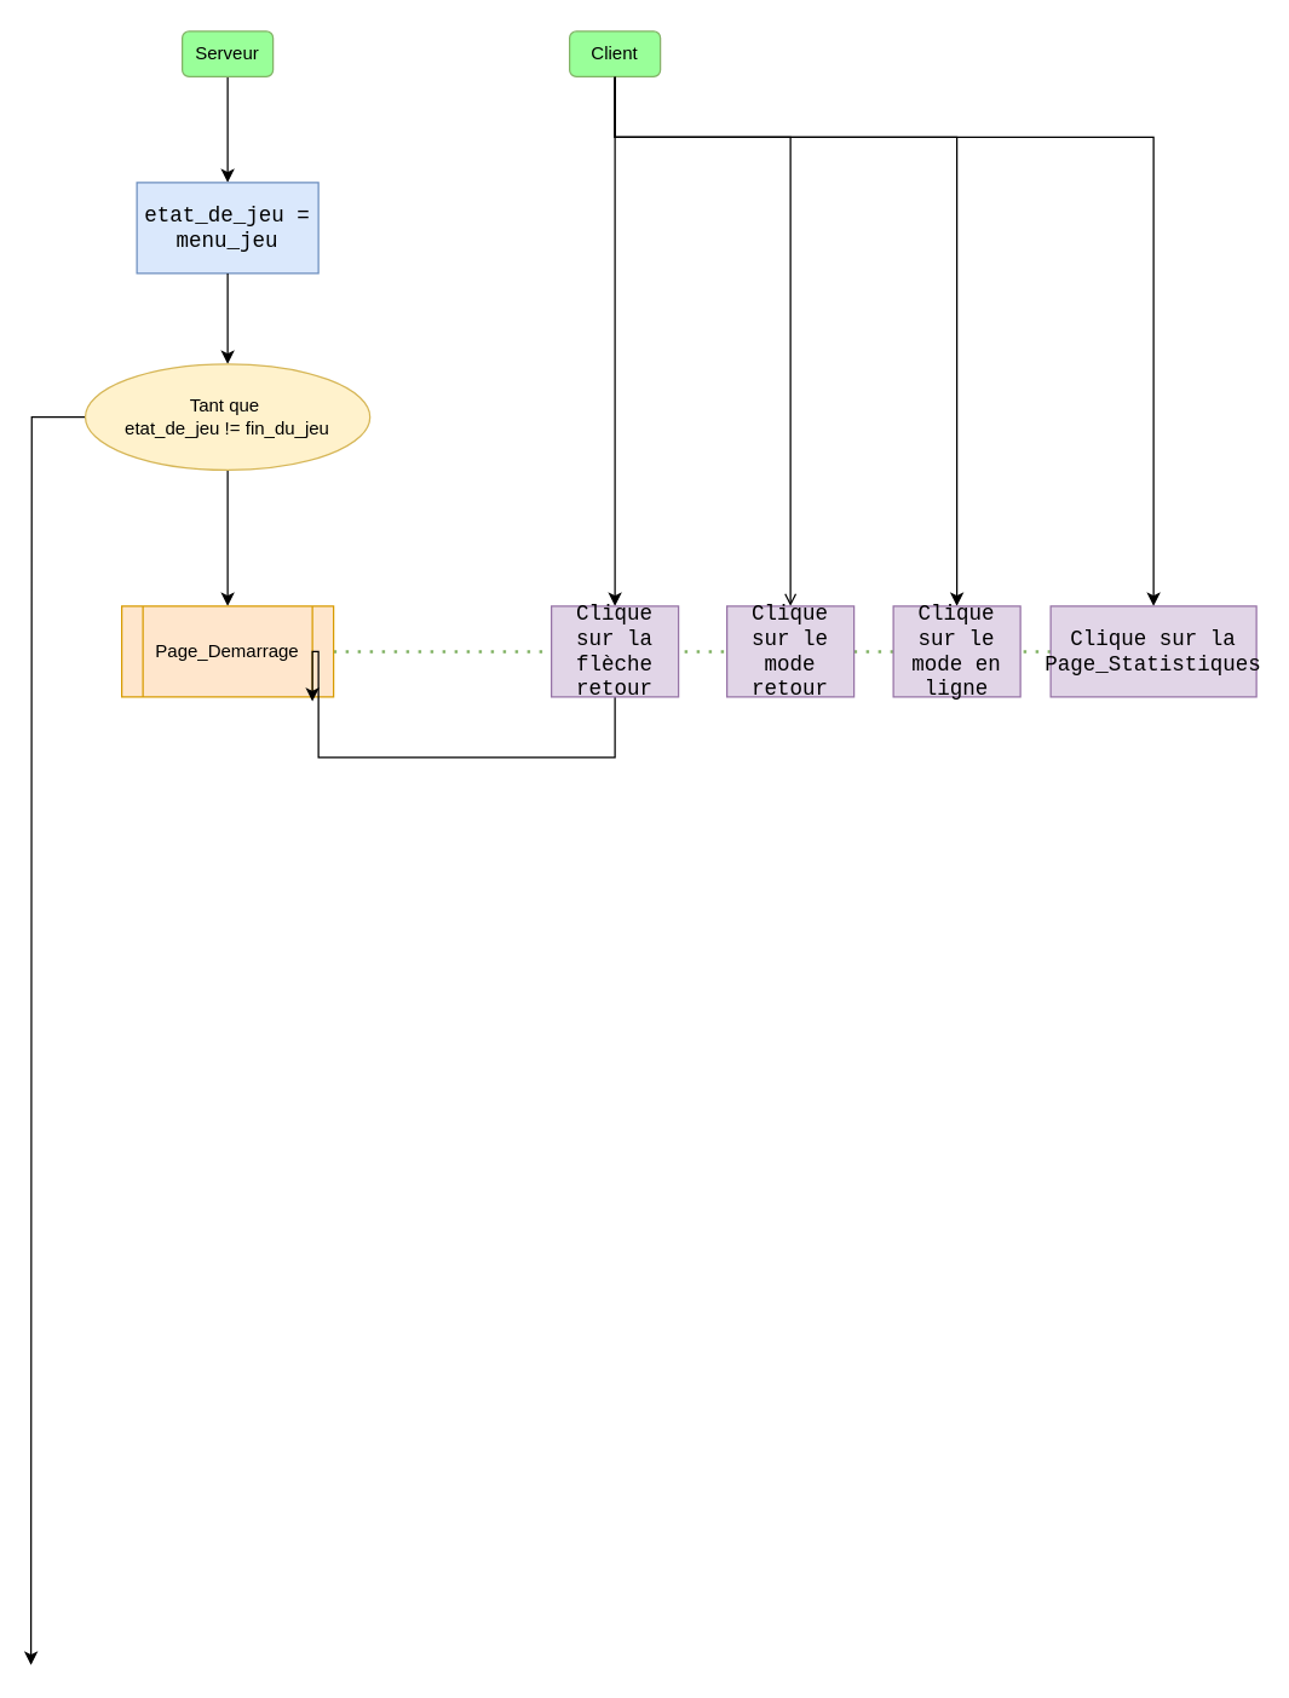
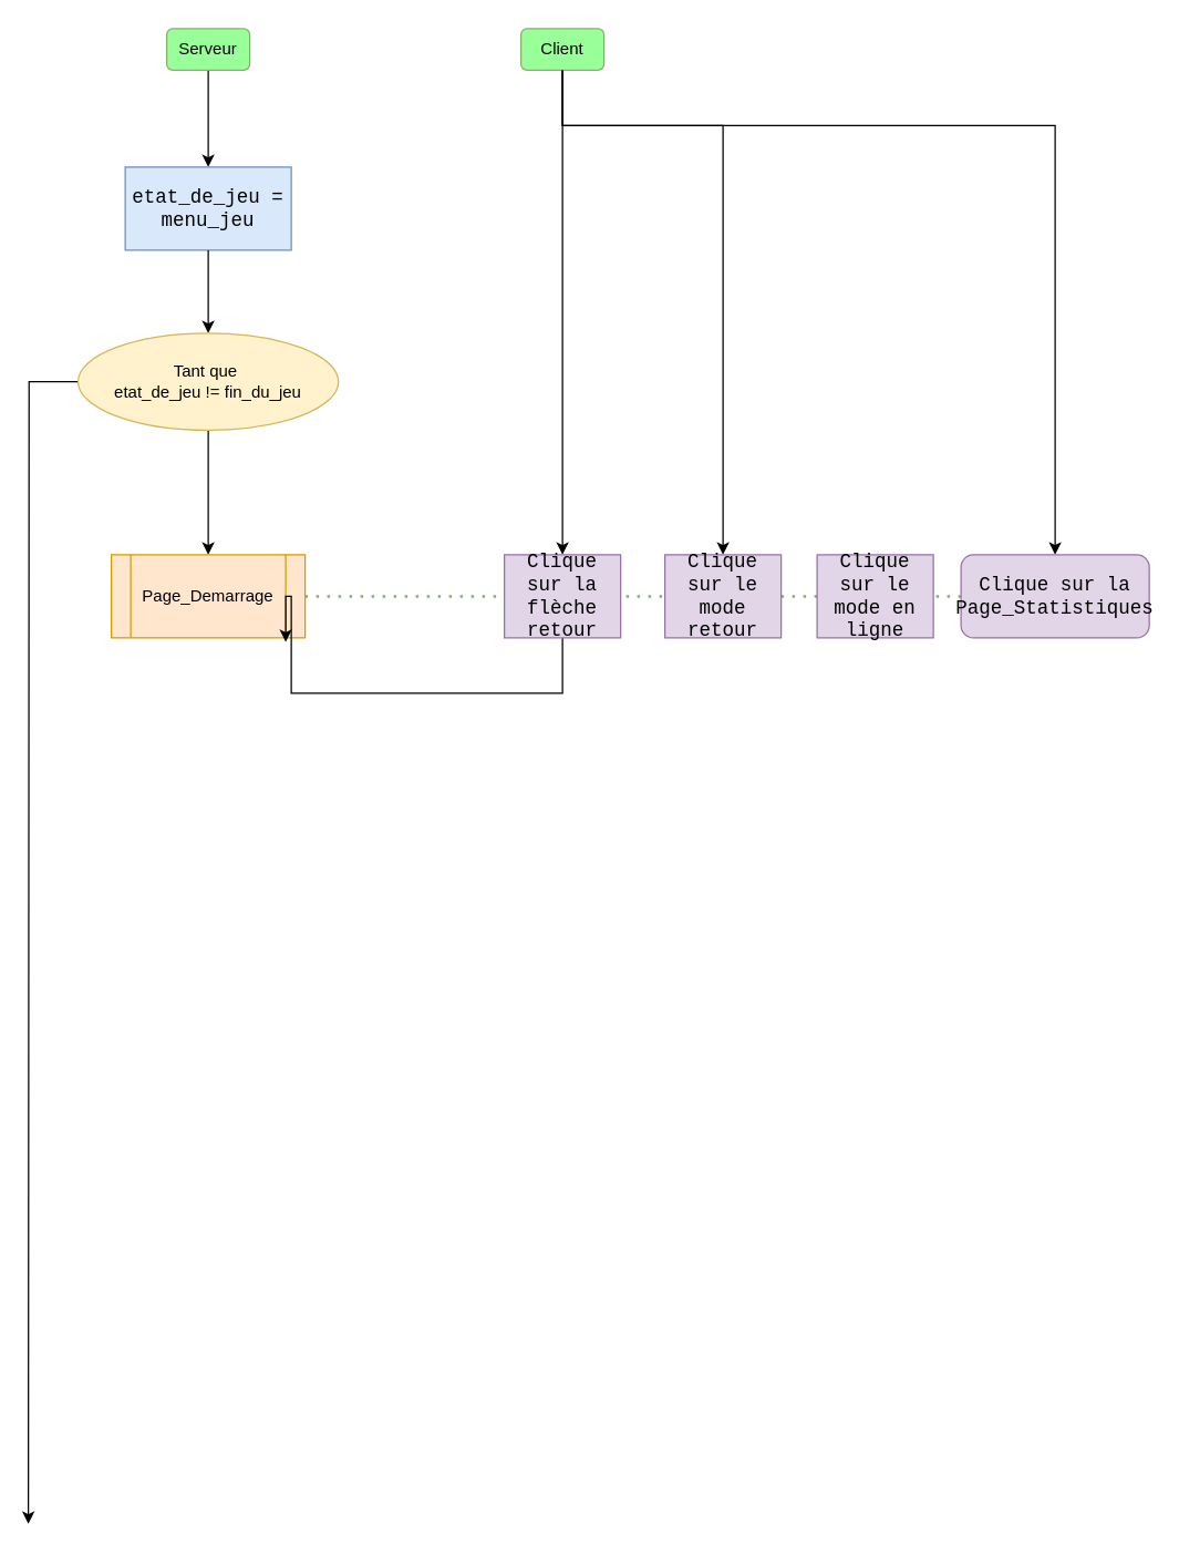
  <mxCell id="0" />
  <mxCell id="1" parent="0" />
  <mxCell id="2" value="" style="endArrow=none;dashed=1;html=1;dashPattern=1 3;strokeWidth=2;rounded=0;exitX=1;exitY=0.5;exitDx=0;exitDy=0;entryX=1;entryY=0.5;entryDx=0;entryDy=0;fillColor=#d5e8d4;strokeColor=#82b366;" edge="1" parent="1" source="11" target="20"><mxGeometry width="50" height="50" relative="1" as="geometry"><mxPoint x="270" y="660" as="sourcePoint" /><mxPoint x="320" y="610" as="targetPoint" /></mxGeometry></mxCell>
  <mxCell id="3" value="" style="edgeStyle=orthogonalEdgeStyle;rounded=0;orthogonalLoop=1;jettySize=auto;html=1;" edge="1" parent="1" source="4" target="10"><mxGeometry relative="1" as="geometry" /></mxCell>
  <mxCell id="4" value="Serveur" style="rounded=1;whiteSpace=wrap;html=1;fillColor=#99FF99;strokeColor=#82b366;fontColor=#000000;labelBackgroundColor=none;" parent="1" vertex="1"><mxGeometry x="120" y="20" width="60" height="30" as="geometry" /></mxCell>
- <mxCell id="5" style="edgeStyle=orthogonalEdgeStyle;rounded=0;orthogonalLoop=1;jettySize=auto;html=1;entryX=0.5;entryY=0;entryDx=0;entryDy=0;" edge="1" parent="1" source="7" target="18"><mxGeometry relative="1" as="geometry"><mxPoint x="590" y="310" as="targetPoint" /><Array as="points"><mxPoint x="406" y="90" /><mxPoint x="632" y="90" /></Array></mxGeometry></mxCell>
- <mxCell id="6" style="edgeStyle=orthogonalEdgeStyle;rounded=0;orthogonalLoop=1;jettySize=auto;html=1;exitX=0.5;exitY=1;exitDx=0;exitDy=0;entryX=0.5;entryY=0;entryDx=0;entryDy=0;endArrow=open;" edge="1" parent="1" source="7" target="17"><mxGeometry relative="1" as="geometry"><mxPoint x="480" y="290" as="targetPoint" /><Array as="points"><mxPoint x="406" y="90" /><mxPoint x="522" y="90" /></Array></mxGeometry></mxCell>
+ <mxCell id="6" style="edgeStyle=orthogonalEdgeStyle;rounded=0;orthogonalLoop=1;jettySize=auto;html=1;exitX=0.5;exitY=1;exitDx=0;exitDy=0;entryX=0.5;entryY=0;entryDx=0;entryDy=0;" edge="1" parent="1" source="7" target="17"><mxGeometry relative="1" as="geometry"><mxPoint x="480" y="290" as="targetPoint" /><Array as="points"><mxPoint x="406" y="90" /><mxPoint x="522" y="90" /></Array></mxGeometry></mxCell>
  <mxCell id="7" value="Client" style="rounded=1;whiteSpace=wrap;html=1;fillColor=#99FF99;strokeColor=#82b366;fontColor=#000000;labelBackgroundColor=none;" vertex="1" parent="1"><mxGeometry x="376" y="20" width="60" height="30" as="geometry" /></mxCell>
  <mxCell id="8" value="" style="endArrow=classic;html=1;rounded=0;exitX=0.5;exitY=1;exitDx=0;exitDy=0;fontColor=#000000;labelBackgroundColor=none;entryX=0.5;entryY=0;entryDx=0;entryDy=0;" edge="1" parent="1" target="16"><mxGeometry width="50" height="50" relative="1" as="geometry"><mxPoint x="406" y="50" as="sourcePoint" /><mxPoint x="406" y="120" as="targetPoint" /></mxGeometry></mxCell>
  <mxCell id="9" value="" style="edgeStyle=orthogonalEdgeStyle;rounded=0;orthogonalLoop=1;jettySize=auto;html=1;" edge="1" parent="1" source="14" target="11"><mxGeometry relative="1" as="geometry" /></mxCell>
  <mxCell id="10" value="&lt;span style=&quot;font-family: Consolas, &amp;quot;Courier New&amp;quot;, monospace; font-size: 14px;&quot;&gt;etat_de_jeu = menu_jeu&lt;/span&gt;" style="rounded=0;whiteSpace=wrap;html=1;labelBackgroundColor=none;fillColor=#dae8fc;strokeColor=#6c8ebf;" vertex="1" parent="1"><mxGeometry x="90" y="120" width="120" height="60" as="geometry" /></mxCell>
  <mxCell id="11" value="Page_Demarrage" style="shape=process;whiteSpace=wrap;html=1;backgroundOutline=1;fillColor=#ffe6cc;strokeColor=#d79b00;rounded=0;labelBackgroundColor=none;" vertex="1" parent="1"><mxGeometry x="80" y="400" width="140" height="60" as="geometry" /></mxCell>
  <mxCell id="12" value="" style="edgeStyle=orthogonalEdgeStyle;rounded=0;orthogonalLoop=1;jettySize=auto;html=1;" edge="1" parent="1" source="10" target="14"><mxGeometry relative="1" as="geometry"><mxPoint x="150" y="170" as="sourcePoint" /><mxPoint x="150" y="430" as="targetPoint" /></mxGeometry></mxCell>
  <mxCell id="13" style="edgeStyle=orthogonalEdgeStyle;rounded=0;orthogonalLoop=1;jettySize=auto;html=1;" edge="1" parent="1" source="14"><mxGeometry relative="1" as="geometry"><mxPoint x="20" y="1100" as="targetPoint" /></mxGeometry></mxCell>
  <mxCell id="14" value="Tant que&amp;nbsp;&lt;br&gt;etat_de_jeu != fin_du_jeu" style="whiteSpace=wrap;html=1;fillColor=#fff2cc;strokeColor=#d6b656;shape=ellipse;perimeter=ellipsePerimeter;aspect=fixed;" vertex="1" parent="1"><mxGeometry x="55.94" y="240" width="188.13" height="70" as="geometry" /></mxCell>
  <mxCell id="15" style="edgeStyle=orthogonalEdgeStyle;rounded=0;orthogonalLoop=1;jettySize=auto;html=1;exitX=0.5;exitY=1;exitDx=0;exitDy=0;entryX=0.9;entryY=1.05;entryDx=0;entryDy=0;entryPerimeter=0;" edge="1" parent="1" source="16" target="11"><mxGeometry relative="1" as="geometry"><mxPoint x="270" y="430" as="targetPoint" /><mxPoint x="410" y="520" as="sourcePoint" /><Array as="points"><mxPoint x="406" y="500" /><mxPoint x="210" y="500" /><mxPoint x="210" y="430" /><mxPoint x="206" y="430" /></Array></mxGeometry></mxCell>
  <mxCell id="16" value="&lt;font face=&quot;Consolas, Courier New, monospace&quot;&gt;&lt;span style=&quot;font-size: 14px;&quot;&gt;Clique sur la flèche retour&lt;/span&gt;&lt;/font&gt;" style="rounded=0;whiteSpace=wrap;html=1;labelBackgroundColor=none;fillColor=#e1d5e7;strokeColor=#9673a6;" vertex="1" parent="1"><mxGeometry x="364" y="400" width="84" height="60" as="geometry" /></mxCell>
  <mxCell id="17" value="&lt;font face=&quot;Consolas, Courier New, monospace&quot;&gt;&lt;span style=&quot;font-size: 14px;&quot;&gt;Clique sur le mode retour&lt;/span&gt;&lt;/font&gt;" style="rounded=0;whiteSpace=wrap;html=1;labelBackgroundColor=none;fillColor=#e1d5e7;strokeColor=#9673a6;" vertex="1" parent="1"><mxGeometry x="480" y="400" width="84" height="60" as="geometry" /></mxCell>
  <mxCell id="18" value="&lt;font face=&quot;Consolas, Courier New, monospace&quot;&gt;&lt;span style=&quot;font-size: 14px;&quot;&gt;Clique sur le mode en ligne&lt;/span&gt;&lt;/font&gt;" style="rounded=0;whiteSpace=wrap;html=1;labelBackgroundColor=none;fillColor=#e1d5e7;strokeColor=#9673a6;" vertex="1" parent="1"><mxGeometry x="590" y="400" width="84" height="60" as="geometry" /></mxCell>
  <mxCell id="19" style="edgeStyle=orthogonalEdgeStyle;rounded=0;orthogonalLoop=1;jettySize=auto;html=1;entryX=0.5;entryY=0;entryDx=0;entryDy=0;exitX=0.5;exitY=1;exitDx=0;exitDy=0;" edge="1" parent="1" target="20" source="7"><mxGeometry relative="1" as="geometry"><mxPoint x="510" y="50" as="sourcePoint" /><mxPoint x="694" y="310" as="targetPoint" /><Array as="points"><mxPoint x="406" y="90" /><mxPoint x="762" y="90" /></Array></mxGeometry></mxCell>
- <mxCell id="20" value="&lt;font face=&quot;Consolas, Courier New, monospace&quot;&gt;&lt;span style=&quot;font-size: 14px;&quot;&gt;Clique sur la Page_Statistiques&lt;/span&gt;&lt;/font&gt;" style="rounded=0;whiteSpace=wrap;html=1;labelBackgroundColor=none;fillColor=#e1d5e7;strokeColor=#9673a6;" vertex="1" parent="1"><mxGeometry x="694" y="400" width="136" height="60" as="geometry" /></mxCell>
+ <mxCell id="20" value="&lt;font face=&quot;Consolas, Courier New, monospace&quot;&gt;&lt;span style=&quot;font-size: 14px;&quot;&gt;Clique sur la Page_Statistiques&lt;/span&gt;&lt;/font&gt;" style="whiteSpace=wrap;html=1;labelBackgroundColor=none;fillColor=#e1d5e7;strokeColor=#9673a6;rounded=1;" vertex="1" parent="1"><mxGeometry x="694" y="400" width="136" height="60" as="geometry" /></mxCell>
